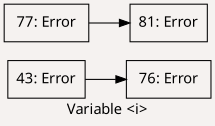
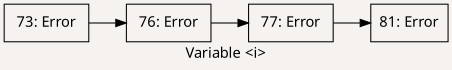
  digraph {
    bgcolor="#f5f2f0"
    fontname="Noto Sans"
    label="Variable <i>"
    rankdir=LR
    node [fontname="Noto Sans" shape=box]
    edge [fontname="Noto Sans"]
-   n1 [label="43: Error"]
+   n1 [label=" 73: Error "]
    n2 [label=" 76: Error "]
    n3 [label=" 77: Error "]
    n4 [label="81: Error"]
    n1 -> n2
+   n2 -> n3
    n3 -> n4
  }
